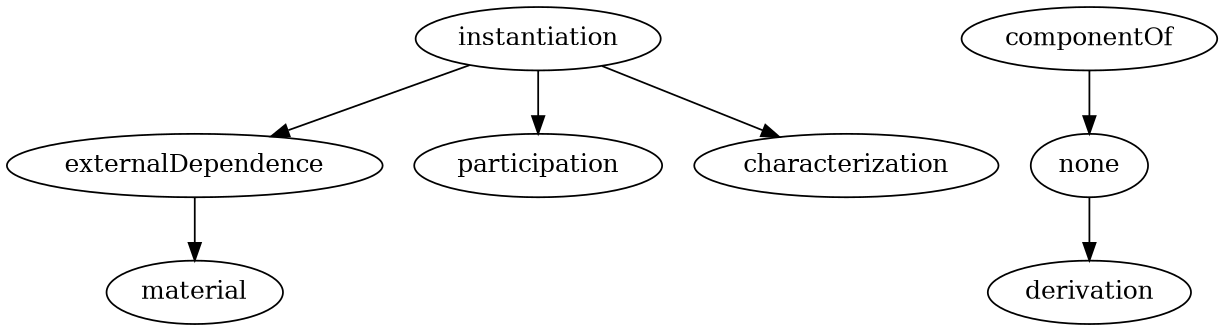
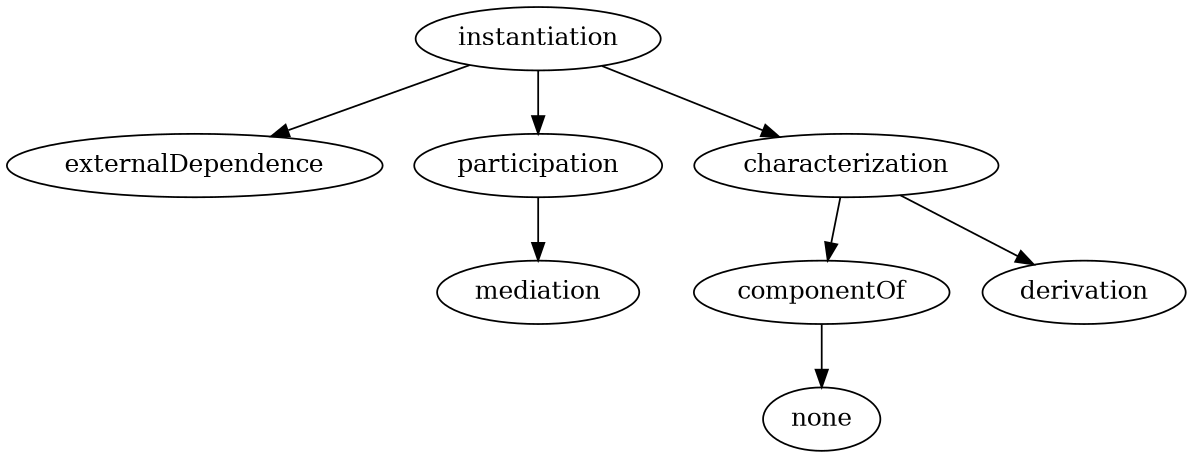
  strict digraph {
    instantiation
    externalDependence
    participation
    characterization
-   material
+   mediation
    componentOf
    derivation
    none
    instantiation -> externalDependence
    instantiation -> participation
    instantiation -> characterization
-   externalDependence -> material
-   none -> derivation
+   participation -> mediation
+   characterization -> componentOf
+   characterization -> derivation
    componentOf -> none
  }
